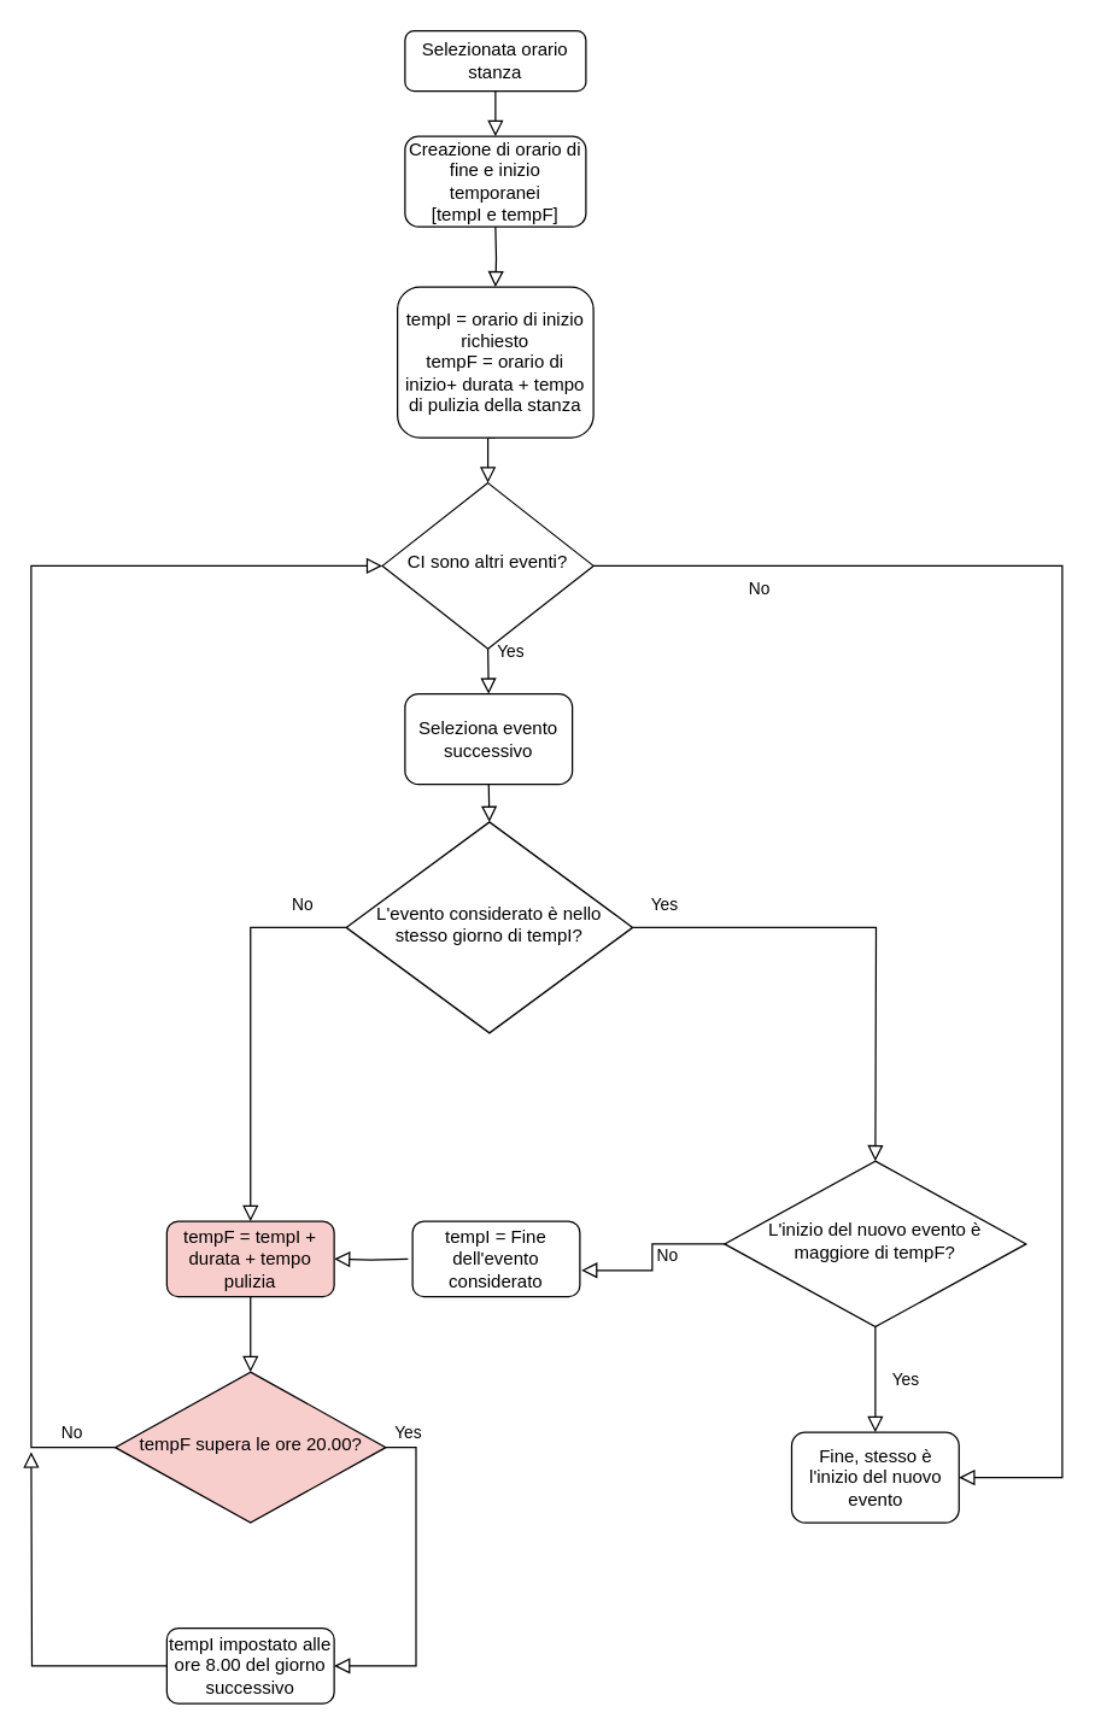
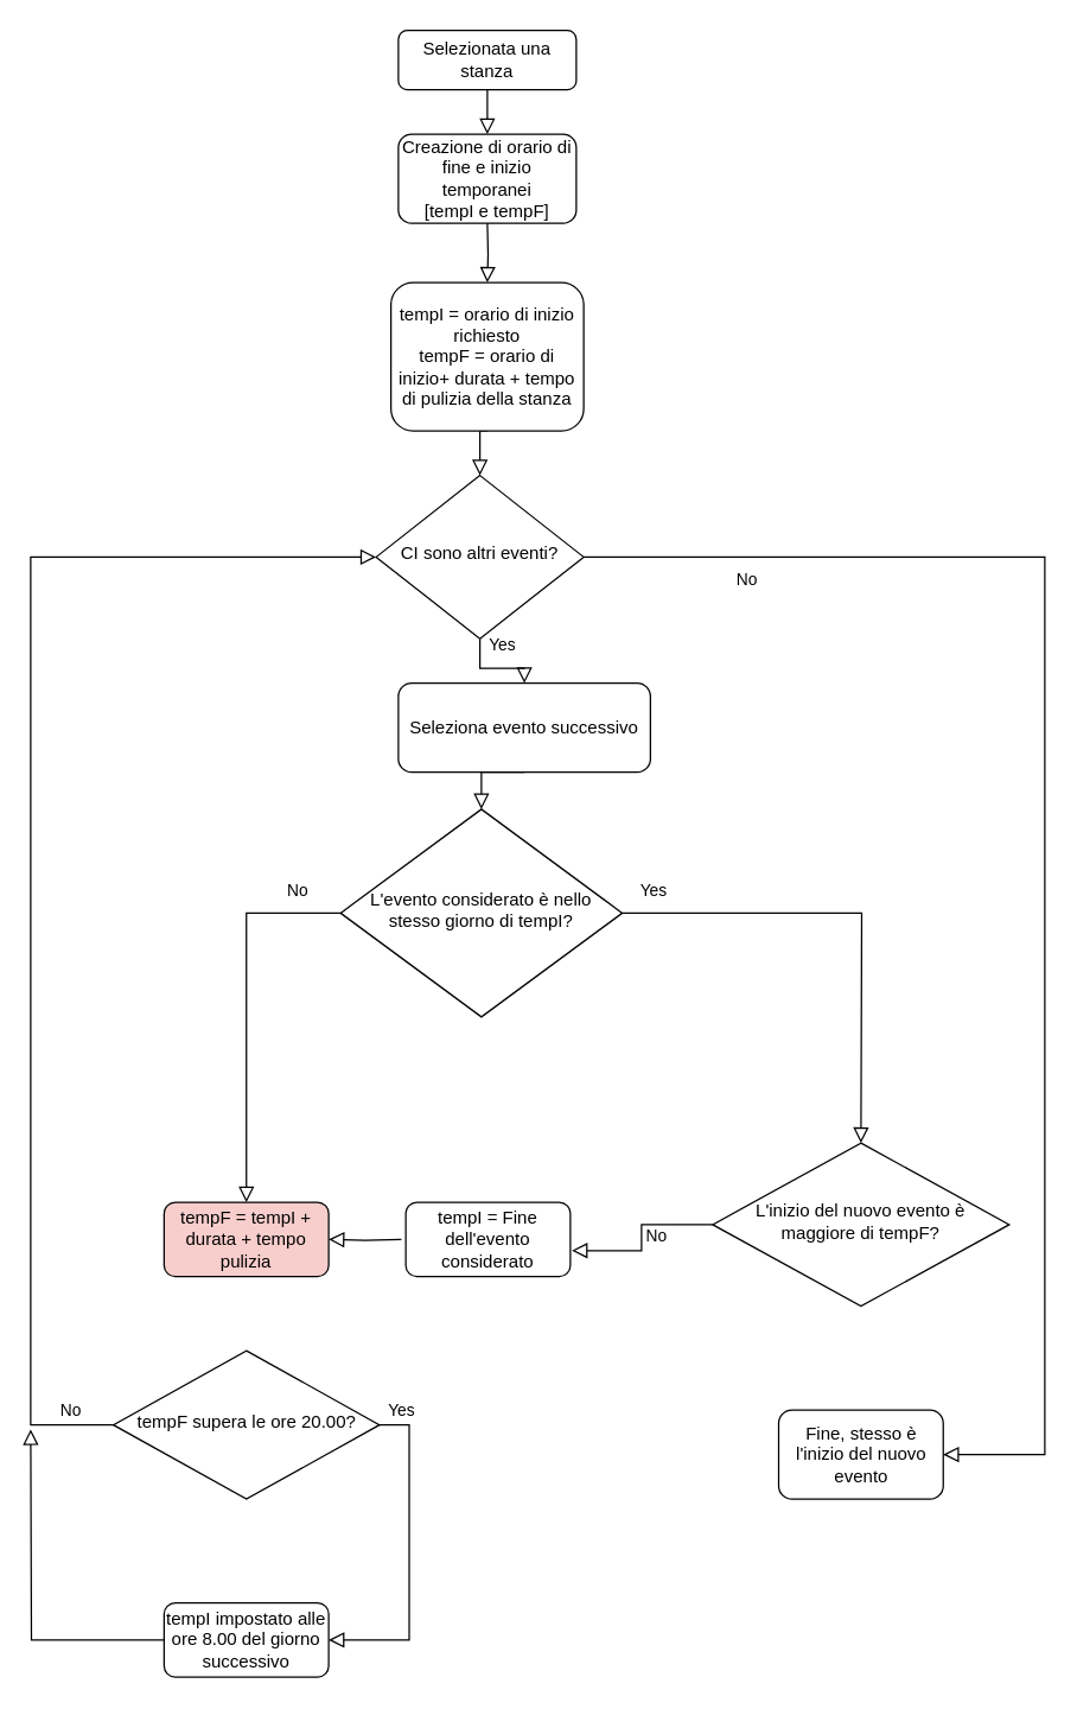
  <mxCell id="0" />
  <mxCell id="1" parent="0" />
  <mxCell id="2" value="" style="rounded=0;html=1;jettySize=auto;orthogonalLoop=1;fontSize=11;endArrow=block;endFill=0;endSize=8;strokeWidth=1;shadow=0;labelBackgroundColor=none;edgeStyle=orthogonalEdgeStyle;exitX=0.5;exitY=1;exitDx=0;exitDy=0;entryX=0.5;entryY=0;entryDx=0;entryDy=0;" parent="1" source="6" target="26" edge="1"><mxGeometry relative="1" as="geometry"><mxPoint x="-16" y="90" as="sourcePoint" /></mxGeometry></mxCell>
- <mxCell id="3" value="Selezionata orario stanza" style="rounded=1;whiteSpace=wrap;html=1;fontSize=12;glass=0;strokeWidth=1;shadow=0;" parent="1" vertex="1"><mxGeometry x="268" y="20" width="120" height="40" as="geometry" /></mxCell>
+ <mxCell id="3" value="Selezionata una stanza" style="rounded=1;whiteSpace=wrap;html=1;fontSize=12;glass=0;strokeWidth=1;shadow=0;" parent="1" vertex="1"><mxGeometry x="268" y="20" width="120" height="40" as="geometry" /></mxCell>
  <mxCell id="4" value="Creazione di orario di fine e inizio temporanei&lt;br&gt;[tempI e tempF]" style="rounded=1;whiteSpace=wrap;html=1;fontSize=12;glass=0;strokeWidth=1;shadow=0;" parent="1" vertex="1"><mxGeometry x="268" y="90" width="120" height="60" as="geometry" /></mxCell>
  <mxCell id="5" value="" style="rounded=0;html=1;jettySize=auto;orthogonalLoop=1;fontSize=11;endArrow=block;endFill=0;endSize=8;strokeWidth=1;shadow=0;labelBackgroundColor=none;edgeStyle=orthogonalEdgeStyle;exitX=0.5;exitY=1;exitDx=0;exitDy=0;entryX=0.5;entryY=0;entryDx=0;entryDy=0;" parent="1" source="3" target="4" edge="1"><mxGeometry relative="1" as="geometry"><mxPoint x="144" y="110" as="sourcePoint" /><mxPoint x="144" y="160" as="targetPoint" /></mxGeometry></mxCell>
  <mxCell id="6" value="tempI = orario di inizio richiesto&lt;br&gt;tempF = orario di inizio+ durata + tempo di pulizia della stanza" style="rounded=1;whiteSpace=wrap;html=1;fontSize=12;glass=0;strokeWidth=1;shadow=0;" parent="1" vertex="1"><mxGeometry x="263" y="190" width="130" height="100" as="geometry" /></mxCell>
  <mxCell id="7" value="" style="rounded=0;html=1;jettySize=auto;orthogonalLoop=1;fontSize=11;endArrow=block;endFill=0;endSize=8;strokeWidth=1;shadow=0;labelBackgroundColor=none;edgeStyle=orthogonalEdgeStyle;" parent="1" target="6" edge="1"><mxGeometry relative="1" as="geometry"><mxPoint x="328" y="150" as="sourcePoint" /><mxPoint x="338" y="100" as="targetPoint" /></mxGeometry></mxCell>
- <mxCell id="8" value="Seleziona evento successivo" style="rounded=1;whiteSpace=wrap;html=1;fontSize=12;glass=0;strokeWidth=1;shadow=0;" parent="1" vertex="1"><mxGeometry x="268" y="460" width="111" height="60" as="geometry" /></mxCell>
+ <mxCell id="8" value="Seleziona evento successivo" style="rounded=1;whiteSpace=wrap;html=1;fontSize=12;glass=0;strokeWidth=1;shadow=0;" parent="1" vertex="1"><mxGeometry x="268" y="460" width="170" height="60" as="geometry" /></mxCell>
  <mxCell id="9" value="L'evento considerato è nello stesso giorno di tempI?" style="rhombus;whiteSpace=wrap;html=1;shadow=0;fontFamily=Helvetica;fontSize=12;align=center;strokeWidth=1;spacing=6;spacingTop=-4;" parent="1" vertex="1"><mxGeometry x="229" y="545" width="190" height="140" as="geometry" /></mxCell>
  <mxCell id="10" value="" style="rounded=0;html=1;jettySize=auto;orthogonalLoop=1;fontSize=11;endArrow=block;endFill=0;endSize=8;strokeWidth=1;shadow=0;labelBackgroundColor=none;edgeStyle=orthogonalEdgeStyle;exitX=0.5;exitY=1;exitDx=0;exitDy=0;entryX=0.5;entryY=0;entryDx=0;entryDy=0;" parent="1" source="8" target="9" edge="1"><mxGeometry relative="1" as="geometry"><mxPoint x="334" y="420" as="sourcePoint" /><mxPoint x="334" y="470" as="targetPoint" /></mxGeometry></mxCell>
  <mxCell id="11" value="Yes" style="rounded=0;html=1;jettySize=auto;orthogonalLoop=1;fontSize=11;endArrow=block;endFill=0;endSize=8;strokeWidth=1;shadow=0;labelBackgroundColor=none;edgeStyle=orthogonalEdgeStyle;exitX=1;exitY=0.5;exitDx=0;exitDy=0;entryX=0.5;entryY=0;entryDx=0;entryDy=0;" parent="1" source="9" edge="1"><mxGeometry x="-0.867" y="15" relative="1" as="geometry"><mxPoint as="offset" /><mxPoint x="-10" y="350" as="sourcePoint" /><mxPoint x="580" y="770" as="targetPoint" /></mxGeometry></mxCell>
  <mxCell id="12" value="L'inizio del nuovo evento è maggiore di tempF?" style="rhombus;whiteSpace=wrap;html=1;shadow=0;fontFamily=Helvetica;fontSize=12;align=center;strokeWidth=1;spacing=6;spacingTop=-4;" parent="1" vertex="1"><mxGeometry x="480" y="770" width="200" height="110" as="geometry" /></mxCell>
  <mxCell id="13" value="Fine, stesso è l'inizio del nuovo evento" style="rounded=1;whiteSpace=wrap;html=1;fontSize=12;glass=0;strokeWidth=1;shadow=0;" parent="1" vertex="1"><mxGeometry x="524.5" y="950" width="111" height="60" as="geometry" /></mxCell>
- <mxCell id="14" value="Yes" style="rounded=0;html=1;jettySize=auto;orthogonalLoop=1;fontSize=11;endArrow=block;endFill=0;endSize=8;strokeWidth=1;shadow=0;labelBackgroundColor=none;edgeStyle=orthogonalEdgeStyle;entryX=0.5;entryY=0;entryDx=0;entryDy=0;exitX=0.5;exitY=1;exitDx=0;exitDy=0;" parent="1" source="12" target="13" edge="1"><mxGeometry y="20" relative="1" as="geometry"><mxPoint as="offset" /><mxPoint x="580" y="880" as="sourcePoint" /><mxPoint x="590" y="770" as="targetPoint" /></mxGeometry></mxCell>
  <mxCell id="15" value="tempI = Fine dell'evento considerato" style="rounded=1;whiteSpace=wrap;html=1;fontSize=12;glass=0;strokeWidth=1;shadow=0;" parent="1" vertex="1"><mxGeometry x="273" y="810" width="111" height="50" as="geometry" /></mxCell>
  <mxCell id="16" value="No" style="edgeStyle=orthogonalEdgeStyle;rounded=0;html=1;jettySize=auto;orthogonalLoop=1;fontSize=11;endArrow=block;endFill=0;endSize=8;strokeWidth=1;shadow=0;labelBackgroundColor=none;entryX=1.009;entryY=0.65;entryDx=0;entryDy=0;entryPerimeter=0;exitX=0;exitY=0.5;exitDx=0;exitDy=0;" parent="1" source="12" target="15" edge="1"><mxGeometry y="10" relative="1" as="geometry"><mxPoint as="offset" /><mxPoint x="480" y="825" as="sourcePoint" /><mxPoint x="90" y="310" as="targetPoint" /></mxGeometry></mxCell>
  <mxCell id="17" value="tempF = tempI + durata + tempo pulizia" style="rounded=1;whiteSpace=wrap;html=1;fontSize=12;glass=0;strokeWidth=1;shadow=0;fillColor=#f8cecc;" parent="1" vertex="1"><mxGeometry x="110" y="810" width="111" height="50" as="geometry" /></mxCell>
  <mxCell id="18" value="No" style="edgeStyle=orthogonalEdgeStyle;rounded=0;html=1;jettySize=auto;orthogonalLoop=1;fontSize=11;endArrow=block;endFill=0;endSize=8;strokeWidth=1;shadow=0;labelBackgroundColor=none;entryX=0.5;entryY=0;entryDx=0;entryDy=0;exitX=0;exitY=0.5;exitDx=0;exitDy=0;" parent="1" source="9" target="17" edge="1"><mxGeometry x="-0.776" y="-15" relative="1" as="geometry"><mxPoint as="offset" /><mxPoint x="490" y="835" as="sourcePoint" /><mxPoint x="386" y="853" as="targetPoint" /></mxGeometry></mxCell>
  <mxCell id="19" value="" style="rounded=0;html=1;jettySize=auto;orthogonalLoop=1;fontSize=11;endArrow=block;endFill=0;endSize=8;strokeWidth=1;shadow=0;labelBackgroundColor=none;edgeStyle=orthogonalEdgeStyle;entryX=1;entryY=0.5;entryDx=0;entryDy=0;" parent="1" target="17" edge="1"><mxGeometry relative="1" as="geometry"><mxPoint x="270" y="835" as="sourcePoint" /><mxPoint x="334" y="555" as="targetPoint" /></mxGeometry></mxCell>
- <mxCell id="20" value="tempF supera le ore 20.00?" style="rhombus;whiteSpace=wrap;html=1;shadow=0;fontFamily=Helvetica;fontSize=12;align=center;strokeWidth=1;spacing=6;spacingTop=-4;fillColor=#f8cecc;" parent="1" vertex="1"><mxGeometry x="75.75" y="910" width="179.5" height="100" as="geometry" /></mxCell>
- <mxCell id="21" value="" style="rounded=0;html=1;jettySize=auto;orthogonalLoop=1;fontSize=11;endArrow=block;endFill=0;endSize=8;strokeWidth=1;shadow=0;labelBackgroundColor=none;edgeStyle=orthogonalEdgeStyle;entryX=0.5;entryY=0;entryDx=0;entryDy=0;exitX=0.5;exitY=1;exitDx=0;exitDy=0;" parent="1" source="17" target="20" edge="1"><mxGeometry relative="1" as="geometry"><mxPoint x="280" y="845" as="sourcePoint" /><mxPoint x="231" y="845" as="targetPoint" /></mxGeometry></mxCell>
+ <mxCell id="20" value="tempF supera le ore 20.00?" style="rhombus;whiteSpace=wrap;html=1;shadow=0;fontFamily=Helvetica;fontSize=12;align=center;strokeWidth=1;spacing=6;spacingTop=-4;" parent="1" vertex="1"><mxGeometry x="75.75" y="910" width="179.5" height="100" as="geometry" /></mxCell>
  <mxCell id="22" value="tempI impostato alle ore 8.00 del giorno successivo" style="rounded=1;whiteSpace=wrap;html=1;fontSize=12;glass=0;strokeWidth=1;shadow=0;" parent="1" vertex="1"><mxGeometry x="110" y="1080" width="111" height="50" as="geometry" /></mxCell>
  <mxCell id="23" value="Yes" style="rounded=0;html=1;jettySize=auto;orthogonalLoop=1;fontSize=11;endArrow=block;endFill=0;endSize=8;strokeWidth=1;shadow=0;labelBackgroundColor=none;edgeStyle=orthogonalEdgeStyle;entryX=1;entryY=0.5;entryDx=0;entryDy=0;exitX=1;exitY=0.5;exitDx=0;exitDy=0;" parent="1" source="20" target="22" edge="1"><mxGeometry x="-0.866" y="10" relative="1" as="geometry"><mxPoint as="offset" /><mxPoint x="590" y="890" as="sourcePoint" /><mxPoint x="590" y="960" as="targetPoint" /></mxGeometry></mxCell>
  <mxCell id="24" value="No" style="edgeStyle=orthogonalEdgeStyle;rounded=0;html=1;jettySize=auto;orthogonalLoop=1;fontSize=11;endArrow=block;endFill=0;endSize=8;strokeWidth=1;shadow=0;labelBackgroundColor=none;entryX=0;entryY=0.5;entryDx=0;entryDy=0;exitX=0;exitY=0.5;exitDx=0;exitDy=0;" parent="1" source="20" target="26" edge="1"><mxGeometry x="-0.933" y="-10" relative="1" as="geometry"><mxPoint as="offset" /><mxPoint x="490" y="835" as="sourcePoint" /><mxPoint x="395" y="853" as="targetPoint" /><Array as="points"><mxPoint x="20" y="960" /><mxPoint x="20" y="375" /></Array></mxGeometry></mxCell>
  <mxCell id="25" value="" style="rounded=0;html=1;jettySize=auto;orthogonalLoop=1;fontSize=11;endArrow=block;endFill=0;endSize=8;strokeWidth=1;shadow=0;labelBackgroundColor=none;edgeStyle=orthogonalEdgeStyle;exitX=0;exitY=0.5;exitDx=0;exitDy=0;" parent="1" source="22" edge="1"><mxGeometry relative="1" as="geometry"><mxPoint x="280" y="845" as="sourcePoint" /><mxPoint x="20" y="963" as="targetPoint" /></mxGeometry></mxCell>
  <mxCell id="26" value="CI sono altri eventi?" style="rhombus;whiteSpace=wrap;html=1;shadow=0;fontFamily=Helvetica;fontSize=12;align=center;strokeWidth=1;spacing=6;spacingTop=-4;" parent="1" vertex="1"><mxGeometry x="253" y="320" width="140" height="110" as="geometry" /></mxCell>
  <mxCell id="27" value="Yes" style="rounded=0;html=1;jettySize=auto;orthogonalLoop=1;fontSize=11;endArrow=block;endFill=0;endSize=8;strokeWidth=1;shadow=0;labelBackgroundColor=none;edgeStyle=orthogonalEdgeStyle;exitX=0.5;exitY=1;exitDx=0;exitDy=0;entryX=0.5;entryY=0;entryDx=0;entryDy=0;" parent="1" source="26" target="8" edge="1"><mxGeometry x="-0.867" y="15" relative="1" as="geometry"><mxPoint as="offset" /><mxPoint x="433" y="585" as="sourcePoint" /><mxPoint x="594" y="740" as="targetPoint" /></mxGeometry></mxCell>
  <mxCell id="28" value="No" style="edgeStyle=orthogonalEdgeStyle;rounded=0;html=1;jettySize=auto;orthogonalLoop=1;fontSize=11;endArrow=block;endFill=0;endSize=8;strokeWidth=1;shadow=0;labelBackgroundColor=none;entryX=1;entryY=0.5;entryDx=0;entryDy=0;exitX=1;exitY=0.5;exitDx=0;exitDy=0;" parent="1" source="26" target="13" edge="1"><mxGeometry x="-0.776" y="-15" relative="1" as="geometry"><mxPoint as="offset" /><mxPoint x="239" y="625" as="sourcePoint" /><mxPoint x="176" y="820" as="targetPoint" /><Array as="points"><mxPoint x="704" y="375" /><mxPoint x="704" y="980" /></Array></mxGeometry></mxCell>
